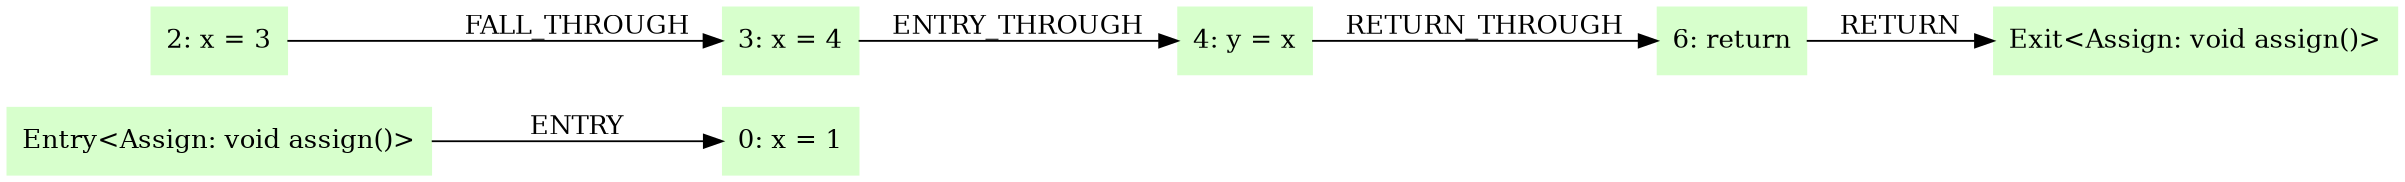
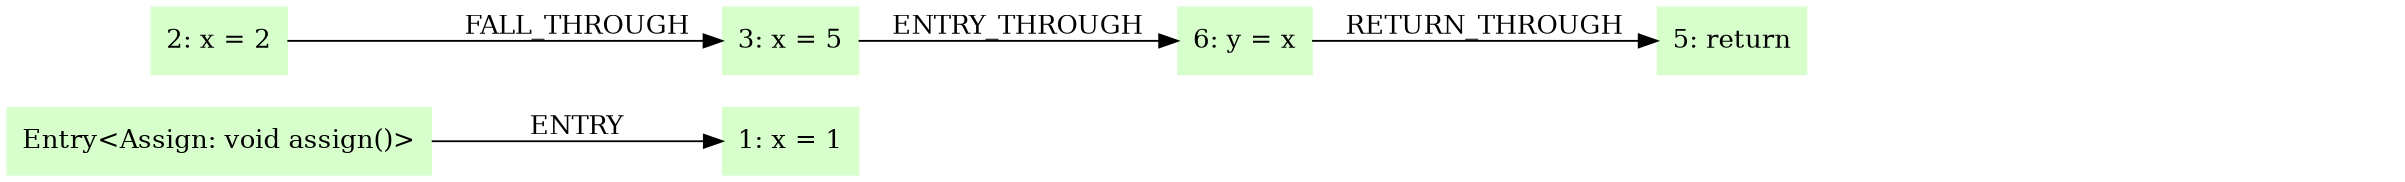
  digraph {
    rankdir=LR
    node [color=".3 .2 1.0" shape=box style=filled]
    n1 [label="Entry<Assign: void assign()>"]
-   n2 [label="0: x = 1"]
-   n3 [label="2: x = 3"]
-   n4 [label="3: x = 4"]
-   n5 [label="4: y = x"]
-   n6 [label="6: return"]
-   n7 [label="Exit<Assign: void assign()>"]
+   n2 [label="1: x = 1"]
+   n3 [label="2: x = 2"]
+   n4 [label="3: x = 5"]
+   n5 [label="6: y = x"]
+   n6 [label="5: return"]
    n1 -> n2 [label=ENTRY]
    n3 -> n4 [label=FALL_THROUGH]
    n4 -> n5 [label=ENTRY_THROUGH]
    n5 -> n6 [label=RETURN_THROUGH]
-   n6 -> n7 [label=RETURN]
  }
